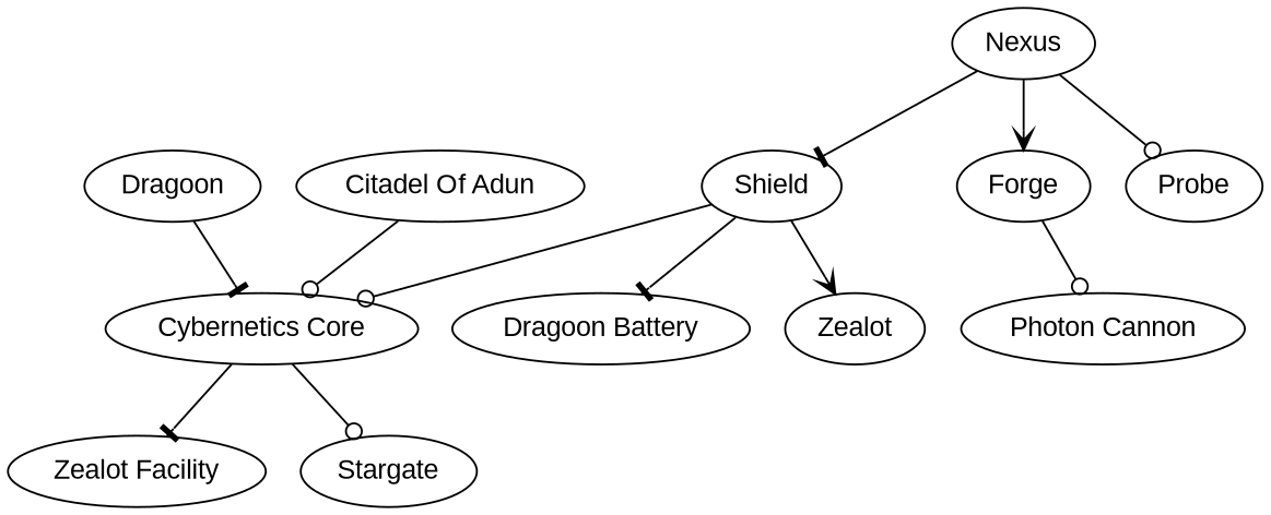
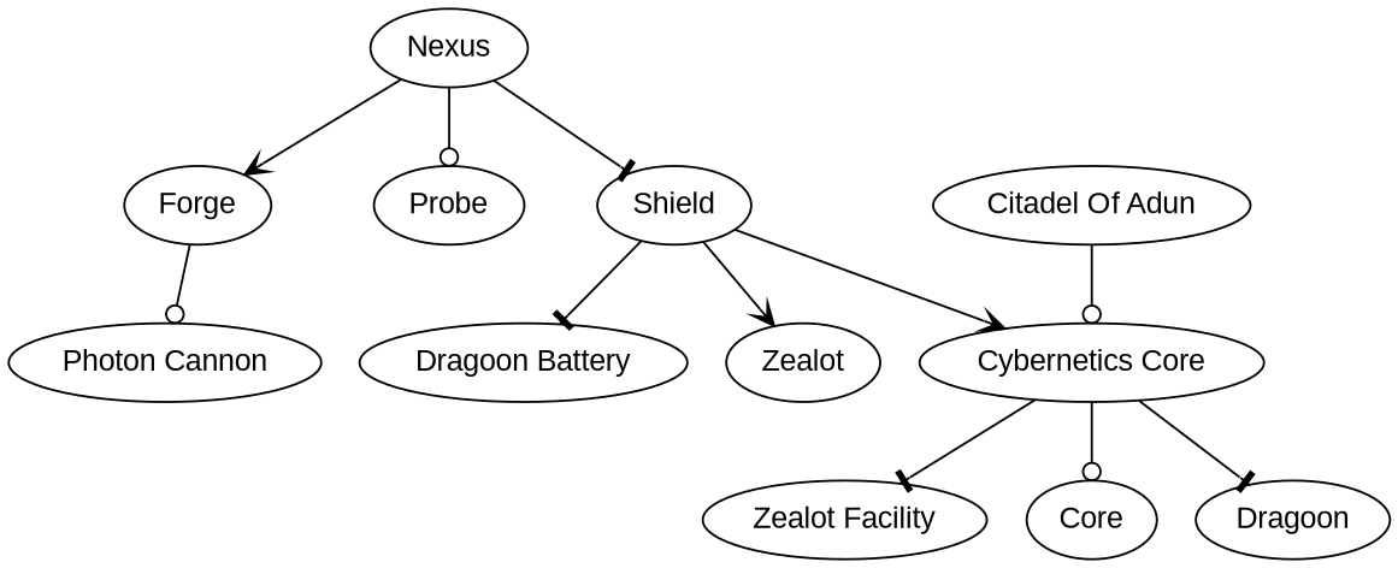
  digraph {
    fontname="Liberation Sans"
    node [depth=2 fontname="Liberation Sans" penwidth=1 strength=1 x=0 y=0 z=0]
    edge [arrowhead=odot fontname="Liberation Sans"]
    n1 [depth=0 label=Nexus]
    n2 [depth=1 label=Shield]
    n3 [depth=1 label=Forge]
    n4 [depth=1 label=Probe]
    n5 [label="Cybernetics Core"]
    n6 [label="Dragoon Battery"]
    n7 [label=Zealot]
    n8 [label="Photon Cannon"]
    n9 [depth=3 label="Zealot Facility"]
-   n10 [depth=3 label=Stargate]
+   n10 [depth=3 label=Core]
    n11 [depth=3 label=Dragoon]
    n12 [depth=3 label="Citadel Of Adun"]
    n1 -> n2 [arrowhead=tee]
    n1 -> n3 [arrowhead=vee]
    n1 -> n4
-   n2 -> n5
+   n2 -> n5 [arrowhead=vee]
    n2 -> n6 [arrowhead=tee]
    n2 -> n7 [arrowhead=vee]
    n3 -> n8
    n5 -> n9 [arrowhead=tee]
    n5 -> n10
-   n11 -> n5 [arrowhead=tee]
+   n5 -> n11 [arrowhead=tee]
    n12 -> n5
  }
